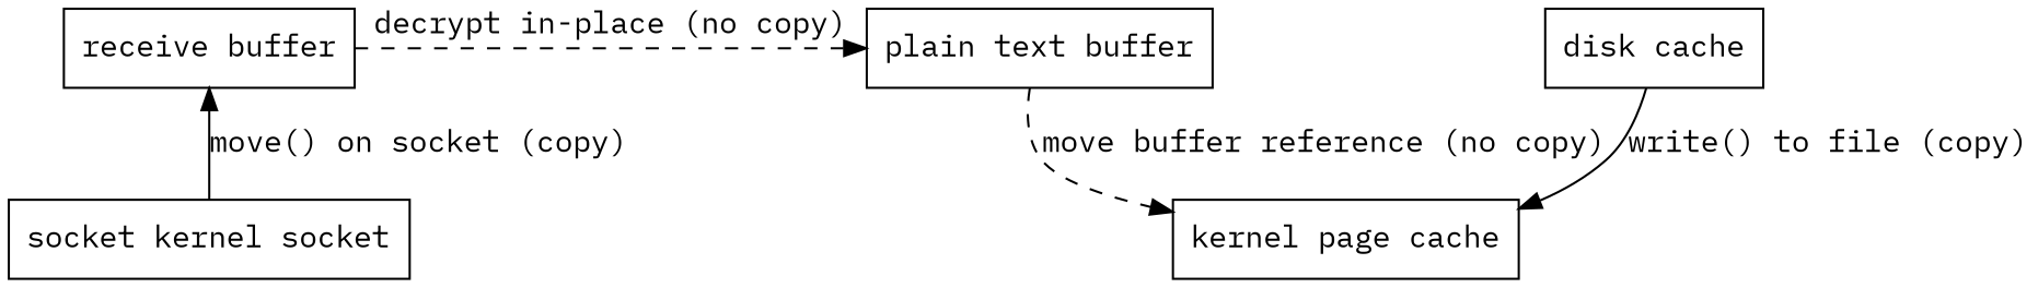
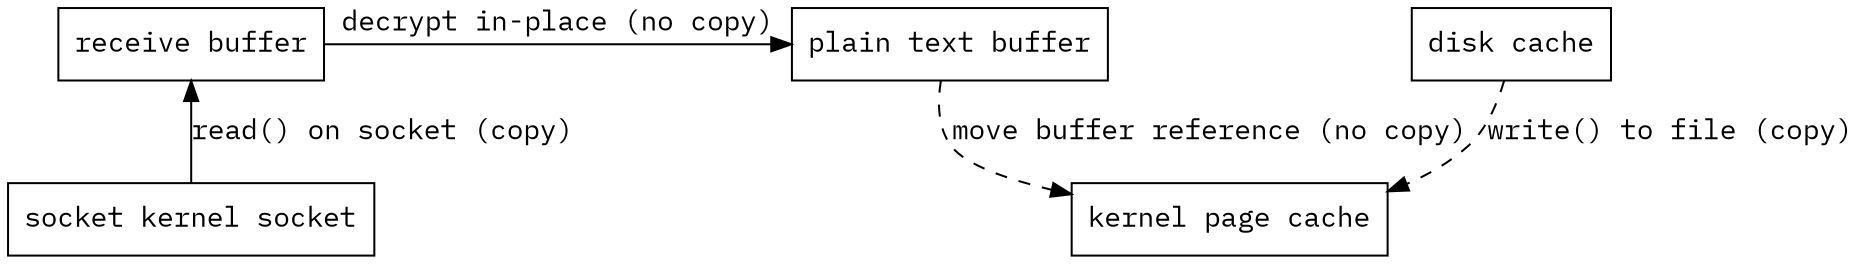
  digraph {
    fontname="IBM Plex Mono"
    node [fontname="IBM Plex Mono" shape=box]
    edge [fontname="IBM Plex Mono"]
    "receive buffer"
    "plain text buffer"
    "disk cache"
    n4 [label="socket kernel socket"]
    "kernel page cache"
    subgraph sub_1 {
      rank=same
      "receive buffer"
      "plain text buffer"
      "disk cache"
    }
    subgraph sub_2 {
      rank=same
      n4
      "kernel page cache"
    }
-   "receive buffer" -> "plain text buffer" [label="decrypt in-place (no copy)" style=dashed]
+   "receive buffer" -> "plain text buffer" [label="decrypt in-place (no copy)" style=solid]
    "plain text buffer" -> "kernel page cache" [label="move buffer reference (no copy)" style=dashed]
-   "disk cache" -> "kernel page cache" [label="write() to file (copy)"]
-   n4 -> "receive buffer" [label="move() on socket (copy)"]
+   "disk cache" -> "kernel page cache" [label="write() to file (copy)" style=dashed]
+   n4 -> "receive buffer" [label="read() on socket (copy)"]
  }
